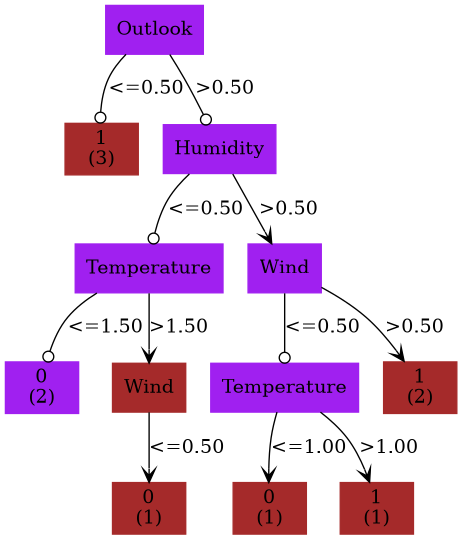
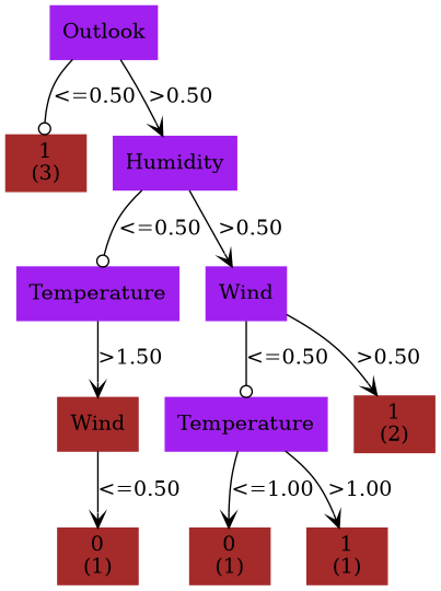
  digraph {
    node [color=purple shape=box style=filled weight=4]
    edge [arrowhead=vee]
    n1 [label="Outlook\n" weight=1]
    n2 [color=brown label="1\n(3)\n" weight=2]
    n3 [label="Humidity\n" weight=2]
    n4 [label="Temperature\n" weight=3]
    n5 [label="Wind\n" weight=3]
-   n6 [label="0\n(2)\n"]
    n7 [color=brown label="Wind\n"]
    n8 [label="Temperature\n"]
    n9 [color=brown label="1\n(2)\n"]
    n10 [color=brown label="0\n(1)\n" weight=5]
    n11 [color=brown label="0\n(1)\n" weight=5]
    n12 [color=brown label="1\n(1)\n" weight=5]
    subgraph sub_1 {
      rank=same
      n1
    }
    subgraph sub_2 {
      rank=same
      n2
      n3
    }
    subgraph sub_3 {
      rank=same
      n4
      n5
    }
    subgraph sub_4 {
      rank=same
-     n6
      n7
      n8
      n9
    }
    subgraph sub_5 {
      rank=same
      n10
      n11
      n12
    }
    n1 -> n2 [arrowhead=odot label="<=0.50"]
-   n1 -> n3 [arrowhead=odot label=">0.50"]
+   n1 -> n3 [label=">0.50"]
    n3 -> n4 [arrowhead=odot label="<=0.50"]
    n3 -> n5 [label=">0.50"]
-   n4 -> n6 [arrowhead=odot label="<=1.50"]
    n4 -> n7 [label=">1.50"]
    n5 -> n8 [arrowhead=odot label="<=0.50"]
    n5 -> n9 [label=">0.50"]
    n7 -> n10 [label="<=0.50"]
    n8 -> n11 [label="<=1.00"]
    n8 -> n12 [label=">1.00"]
  }
